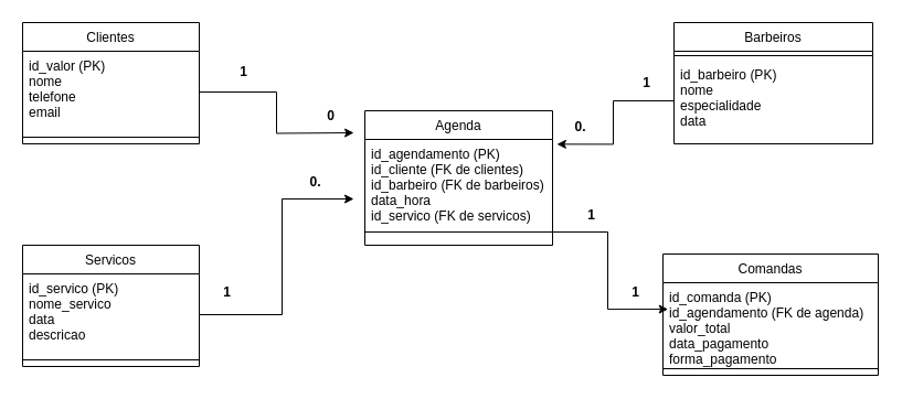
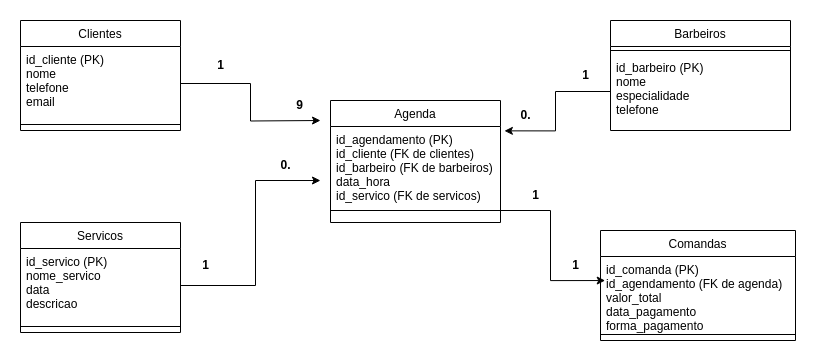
  <mxCell id="0" />
  <mxCell id="1" parent="0" />
  <mxCell id="2" value="Clientes" style="swimlane;fontStyle=0;align=center;verticalAlign=top;childLayout=stackLayout;horizontal=1;startSize=26;horizontalStack=0;resizeParent=1;resizeLast=0;collapsible=1;marginBottom=0;rounded=0;shadow=0;strokeWidth=1;" parent="1" vertex="1"><mxGeometry x="20" y="20" width="160" height="110" as="geometry"><mxRectangle x="550" y="140" width="160" height="26" as="alternateBounds" /></mxGeometry></mxCell>
  <mxCell id="3" style="edgeStyle=orthogonalEdgeStyle;rounded=0;orthogonalLoop=1;jettySize=auto;html=1;" edge="1" parent="2" source="4"><mxGeometry relative="1" as="geometry"><mxPoint x="300" y="100" as="targetPoint" /></mxGeometry></mxCell>
- <mxCell id="4" value="id_valor (PK)&#10;nome&#10;telefone&#10;email" style="text;align=left;verticalAlign=top;spacingLeft=4;spacingRight=4;overflow=hidden;rotatable=0;points=[[0,0.5],[1,0.5]];portConstraint=eastwest;rounded=0;shadow=0;html=0;" parent="2" vertex="1"><mxGeometry y="26" width="160" height="74" as="geometry" /></mxCell>
+ <mxCell id="4" value="id_cliente (PK)&#10;nome&#10;telefone&#10;email" style="text;align=left;verticalAlign=top;spacingLeft=4;spacingRight=4;overflow=hidden;rotatable=0;points=[[0,0.5],[1,0.5]];portConstraint=eastwest;rounded=0;shadow=0;html=0;" parent="2" vertex="1"><mxGeometry y="26" width="160" height="74" as="geometry" /></mxCell>
  <mxCell id="5" value="" style="line;html=1;strokeWidth=1;align=left;verticalAlign=middle;spacingTop=-1;spacingLeft=3;spacingRight=3;rotatable=0;labelPosition=right;points=[];portConstraint=eastwest;" parent="2" vertex="1"><mxGeometry y="100" width="160" height="8" as="geometry" /></mxCell>
  <mxCell id="6" value="Servicos" style="swimlane;fontStyle=0;align=center;verticalAlign=top;childLayout=stackLayout;horizontal=1;startSize=26;horizontalStack=0;resizeParent=1;resizeLast=0;collapsible=1;marginBottom=0;rounded=0;shadow=0;strokeWidth=1;" vertex="1" parent="1"><mxGeometry x="20" y="222" width="160" height="110" as="geometry"><mxRectangle x="550" y="140" width="160" height="26" as="alternateBounds" /></mxGeometry></mxCell>
  <mxCell id="7" value="id_servico (PK)&#10;nome_servico&#10;data&#10;descricao" style="text;align=left;verticalAlign=top;spacingLeft=4;spacingRight=4;overflow=hidden;rotatable=0;points=[[0,0.5],[1,0.5]];portConstraint=eastwest;rounded=0;shadow=0;html=0;" vertex="1" parent="6"><mxGeometry y="26" width="160" height="74" as="geometry" /></mxCell>
  <mxCell id="8" value="" style="line;html=1;strokeWidth=1;align=left;verticalAlign=middle;spacingTop=-1;spacingLeft=3;spacingRight=3;rotatable=0;labelPosition=right;points=[];portConstraint=eastwest;" vertex="1" parent="6"><mxGeometry y="100" width="160" height="8" as="geometry" /></mxCell>
  <mxCell id="9" value="Barbeiros" style="swimlane;fontStyle=0;align=center;verticalAlign=top;childLayout=stackLayout;horizontal=1;startSize=26;horizontalStack=0;resizeParent=1;resizeLast=0;collapsible=1;marginBottom=0;rounded=0;shadow=0;strokeWidth=1;" vertex="1" parent="1"><mxGeometry x="610" y="20" width="180" height="110" as="geometry"><mxRectangle x="550" y="140" width="160" height="26" as="alternateBounds" /></mxGeometry></mxCell>
  <mxCell id="10" value="" style="line;html=1;strokeWidth=1;align=left;verticalAlign=middle;spacingTop=-1;spacingLeft=3;spacingRight=3;rotatable=0;labelPosition=right;points=[];portConstraint=eastwest;" vertex="1" parent="9"><mxGeometry y="26" width="180" height="8" as="geometry" /></mxCell>
- <mxCell id="11" value="id_barbeiro (PK)&#10;nome&#10;especialidade&#10;data" style="text;align=left;verticalAlign=top;spacingLeft=4;spacingRight=4;overflow=hidden;rotatable=0;points=[[0,0.5],[1,0.5]];portConstraint=eastwest;rounded=0;shadow=0;html=0;" vertex="1" parent="9"><mxGeometry y="34" width="180" height="74" as="geometry" /></mxCell>
+ <mxCell id="11" value="id_barbeiro (PK)&#10;nome&#10;especialidade&#10;telefone" style="text;align=left;verticalAlign=top;spacingLeft=4;spacingRight=4;overflow=hidden;rotatable=0;points=[[0,0.5],[1,0.5]];portConstraint=eastwest;rounded=0;shadow=0;html=0;" vertex="1" parent="9"><mxGeometry y="34" width="180" height="74" as="geometry" /></mxCell>
  <mxCell id="12" value="Agenda" style="swimlane;fontStyle=0;align=center;verticalAlign=top;childLayout=stackLayout;horizontal=1;startSize=26;horizontalStack=0;resizeParent=1;resizeLast=0;collapsible=1;marginBottom=0;rounded=0;shadow=0;strokeWidth=1;" vertex="1" parent="1"><mxGeometry x="330" y="100" width="170" height="122" as="geometry"><mxRectangle x="550" y="140" width="160" height="26" as="alternateBounds" /></mxGeometry></mxCell>
  <mxCell id="13" value="id_agendamento (PK)&#10;id_cliente (FK de clientes)&#10;id_barbeiro (FK de barbeiros)&#10;data_hora&#10;id_servico (FK de servicos)" style="text;align=left;verticalAlign=top;spacingLeft=4;spacingRight=4;overflow=hidden;rotatable=0;points=[[0,0.5],[1,0.5]];portConstraint=eastwest;rounded=0;shadow=0;html=0;" vertex="1" parent="12"><mxGeometry y="26" width="170" height="74" as="geometry" /></mxCell>
  <mxCell id="14" value="" style="line;html=1;strokeWidth=1;align=left;verticalAlign=middle;spacingTop=-1;spacingLeft=3;spacingRight=3;rotatable=0;labelPosition=right;points=[];portConstraint=eastwest;" vertex="1" parent="12"><mxGeometry y="100" width="170" height="20" as="geometry" /></mxCell>
  <mxCell id="15" value="Comandas" style="swimlane;fontStyle=0;align=center;verticalAlign=top;childLayout=stackLayout;horizontal=1;startSize=26;horizontalStack=0;resizeParent=1;resizeLast=0;collapsible=1;marginBottom=0;rounded=0;shadow=0;strokeWidth=1;" vertex="1" parent="1"><mxGeometry x="600" y="230" width="195" height="110" as="geometry"><mxRectangle x="550" y="140" width="160" height="26" as="alternateBounds" /></mxGeometry></mxCell>
  <mxCell id="16" value="id_comanda (PK)&#10;id_agendamento (FK de agenda)&#10;valor_total&#10;data_pagamento&#10;forma_pagamento" style="text;align=left;verticalAlign=top;spacingLeft=4;spacingRight=4;overflow=hidden;rotatable=0;points=[[0,0.5],[1,0.5]];portConstraint=eastwest;rounded=0;shadow=0;html=0;" vertex="1" parent="15"><mxGeometry y="26" width="195" height="74" as="geometry" /></mxCell>
  <mxCell id="17" value="" style="line;html=1;strokeWidth=1;align=left;verticalAlign=middle;spacingTop=-1;spacingLeft=3;spacingRight=3;rotatable=0;labelPosition=right;points=[];portConstraint=eastwest;" vertex="1" parent="15"><mxGeometry y="100" width="195" height="8" as="geometry" /></mxCell>
  <mxCell id="18" value="1" style="text;align=center;fontStyle=1;verticalAlign=middle;spacingLeft=3;spacingRight=3;strokeColor=none;rotatable=0;points=[[0,0.5],[1,0.5]];portConstraint=eastwest;html=1;" vertex="1" parent="1"><mxGeometry x="180" y="60" width="80" height="10" as="geometry" /></mxCell>
- <mxCell id="19" value="0" style="text;align=center;fontStyle=1;verticalAlign=middle;spacingLeft=3;spacingRight=3;strokeColor=none;rotatable=0;points=[[0,0.5],[1,0.5]];portConstraint=eastwest;html=1;" vertex="1" parent="1"><mxGeometry x="259" y="100" width="80" height="10" as="geometry" /></mxCell>
+ <mxCell id="19" value="9" style="text;align=center;fontStyle=1;verticalAlign=middle;spacingLeft=3;spacingRight=3;strokeColor=none;rotatable=0;points=[[0,0.5],[1,0.5]];portConstraint=eastwest;html=1;" vertex="1" parent="1"><mxGeometry x="259" y="100" width="80" height="10" as="geometry" /></mxCell>
  <mxCell id="20" style="edgeStyle=orthogonalEdgeStyle;rounded=0;orthogonalLoop=1;jettySize=auto;html=1;entryX=1.023;entryY=0.059;entryDx=0;entryDy=0;entryPerimeter=0;" edge="1" parent="1" source="11" target="13"><mxGeometry relative="1" as="geometry" /></mxCell>
  <mxCell id="21" value="1" style="text;align=center;fontStyle=1;verticalAlign=middle;spacingLeft=3;spacingRight=3;strokeColor=none;rotatable=0;points=[[0,0.5],[1,0.5]];portConstraint=eastwest;html=1;" vertex="1" parent="1"><mxGeometry x="560" y="70" width="50" height="10" as="geometry" /></mxCell>
  <mxCell id="22" value="0." style="text;align=center;fontStyle=1;verticalAlign=middle;spacingLeft=3;spacingRight=3;strokeColor=none;rotatable=0;points=[[0,0.5],[1,0.5]];portConstraint=eastwest;html=1;" vertex="1" parent="1"><mxGeometry x="500" y="110" width="50" height="10" as="geometry" /></mxCell>
  <mxCell id="23" style="edgeStyle=orthogonalEdgeStyle;rounded=0;orthogonalLoop=1;jettySize=auto;html=1;entryX=0.024;entryY=0.325;entryDx=0;entryDy=0;entryPerimeter=0;" edge="1" parent="1" source="14" target="16"><mxGeometry relative="1" as="geometry" /></mxCell>
  <mxCell id="24" value="1" style="text;align=center;fontStyle=1;verticalAlign=middle;spacingLeft=3;spacingRight=3;strokeColor=none;rotatable=0;points=[[0,0.5],[1,0.5]];portConstraint=eastwest;html=1;" vertex="1" parent="1"><mxGeometry x="550" y="260" width="50" height="10" as="geometry" /></mxCell>
  <mxCell id="25" value="1" style="text;align=center;fontStyle=1;verticalAlign=middle;spacingLeft=3;spacingRight=3;strokeColor=none;rotatable=0;points=[[0,0.5],[1,0.5]];portConstraint=eastwest;html=1;" vertex="1" parent="1"><mxGeometry x="510" y="190" width="50" height="10" as="geometry" /></mxCell>
  <mxCell id="26" style="edgeStyle=orthogonalEdgeStyle;rounded=0;orthogonalLoop=1;jettySize=auto;html=1;entryX=-0.059;entryY=0.73;entryDx=0;entryDy=0;entryPerimeter=0;" edge="1" parent="1" source="7" target="13"><mxGeometry relative="1" as="geometry" /></mxCell>
  <mxCell id="27" value="1" style="text;align=center;fontStyle=1;verticalAlign=middle;spacingLeft=3;spacingRight=3;strokeColor=none;rotatable=0;points=[[0,0.5],[1,0.5]];portConstraint=eastwest;html=1;" vertex="1" parent="1"><mxGeometry x="180" y="260" width="50" height="10" as="geometry" /></mxCell>
  <mxCell id="28" value="0." style="text;align=center;fontStyle=1;verticalAlign=middle;spacingLeft=3;spacingRight=3;strokeColor=none;rotatable=0;points=[[0,0.5],[1,0.5]];portConstraint=eastwest;html=1;" vertex="1" parent="1"><mxGeometry x="260" y="160" width="50" height="10" as="geometry" /></mxCell>
